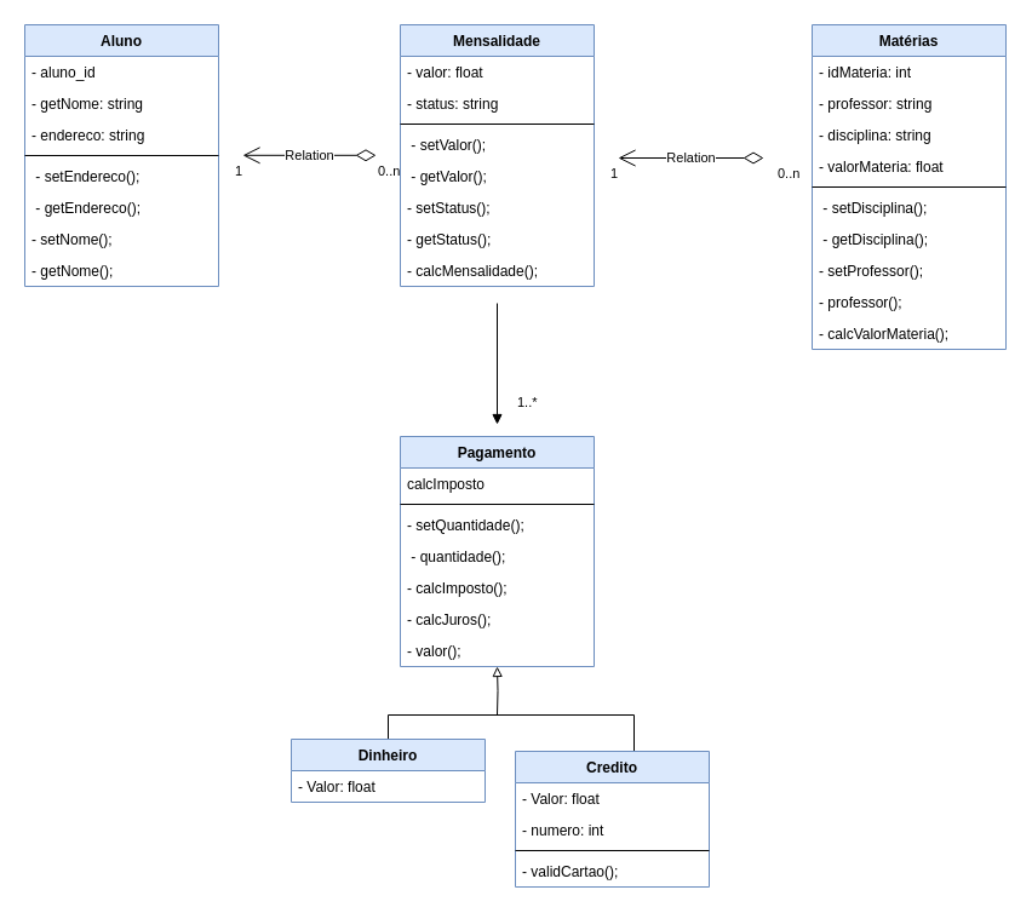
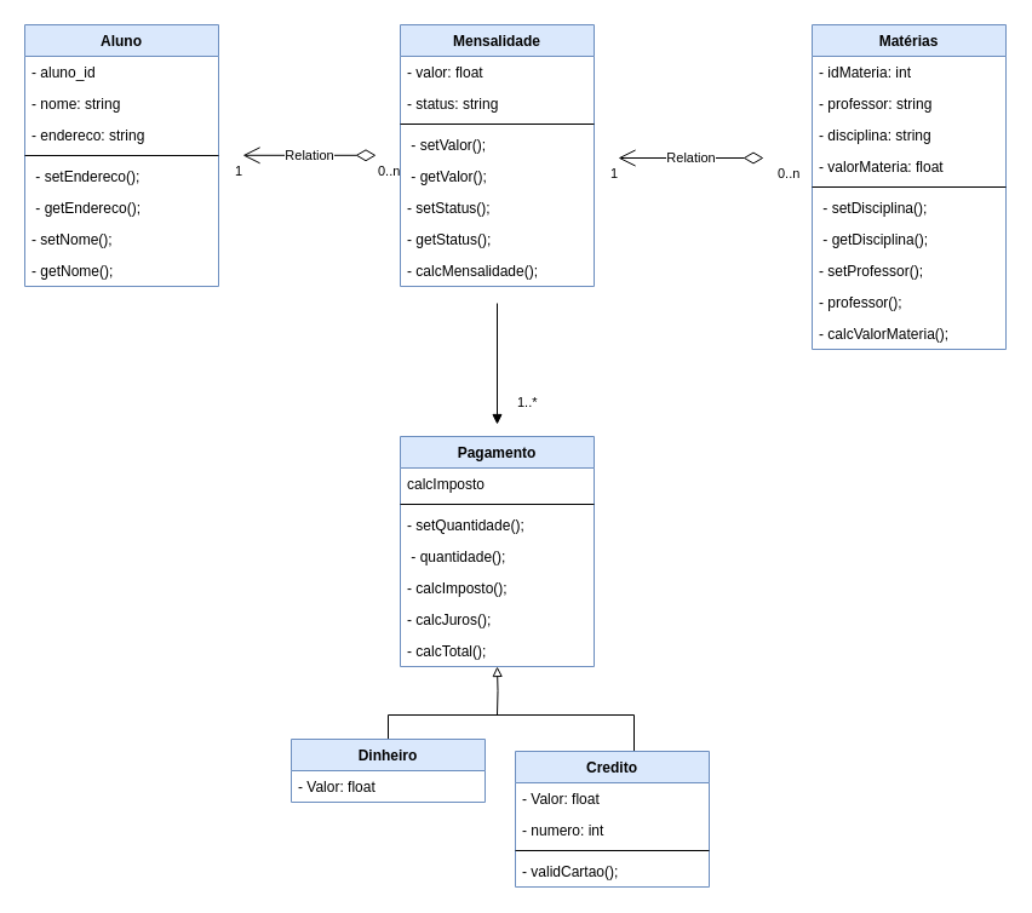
  <mxCell id="0" />
  <mxCell id="1" parent="0" />
  <mxCell id="2" value="Aluno" style="swimlane;fontStyle=1;align=center;verticalAlign=top;childLayout=stackLayout;horizontal=1;startSize=26;horizontalStack=0;resizeParent=1;resizeParentMax=0;resizeLast=0;collapsible=1;marginBottom=0;fillColor=#dae8fc;strokeColor=#6c8ebf;" vertex="1" parent="1"><mxGeometry x="20" y="20" width="160" height="216" as="geometry" /></mxCell>
  <mxCell id="3" value="- aluno_id" style="text;strokeColor=none;fillColor=none;align=left;verticalAlign=top;spacingLeft=4;spacingRight=4;overflow=hidden;rotatable=0;points=[[0,0.5],[1,0.5]];portConstraint=eastwest;" vertex="1" parent="2"><mxGeometry y="26" width="160" height="26" as="geometry" /></mxCell>
- <mxCell id="4" value="- getNome: string" style="text;strokeColor=none;fillColor=none;align=left;verticalAlign=top;spacingLeft=4;spacingRight=4;overflow=hidden;rotatable=0;points=[[0,0.5],[1,0.5]];portConstraint=eastwest;" vertex="1" parent="2"><mxGeometry y="52" width="160" height="26" as="geometry" /></mxCell>
+ <mxCell id="4" value="- nome: string" style="text;strokeColor=none;fillColor=none;align=left;verticalAlign=top;spacingLeft=4;spacingRight=4;overflow=hidden;rotatable=0;points=[[0,0.5],[1,0.5]];portConstraint=eastwest;" vertex="1" parent="2"><mxGeometry y="52" width="160" height="26" as="geometry" /></mxCell>
  <mxCell id="5" value="- endereco: string" style="text;strokeColor=none;fillColor=none;align=left;verticalAlign=top;spacingLeft=4;spacingRight=4;overflow=hidden;rotatable=0;points=[[0,0.5],[1,0.5]];portConstraint=eastwest;" vertex="1" parent="2"><mxGeometry y="78" width="160" height="26" as="geometry" /></mxCell>
  <mxCell id="6" value="" style="line;strokeWidth=1;fillColor=none;align=left;verticalAlign=middle;spacingTop=-1;spacingLeft=3;spacingRight=3;rotatable=0;labelPosition=right;points=[];portConstraint=eastwest;" vertex="1" parent="2"><mxGeometry y="104" width="160" height="8" as="geometry" /></mxCell>
  <mxCell id="7" value=" - setEndereco();" style="text;strokeColor=none;fillColor=none;align=left;verticalAlign=top;spacingLeft=4;spacingRight=4;overflow=hidden;rotatable=0;points=[[0,0.5],[1,0.5]];portConstraint=eastwest;" vertex="1" parent="2"><mxGeometry y="112" width="160" height="26" as="geometry" /></mxCell>
  <mxCell id="8" value=" - getEndereco();" style="text;strokeColor=none;fillColor=none;align=left;verticalAlign=top;spacingLeft=4;spacingRight=4;overflow=hidden;rotatable=0;points=[[0,0.5],[1,0.5]];portConstraint=eastwest;" vertex="1" parent="2"><mxGeometry y="138" width="160" height="26" as="geometry" /></mxCell>
  <mxCell id="9" value="- setNome();" style="text;strokeColor=none;fillColor=none;align=left;verticalAlign=top;spacingLeft=4;spacingRight=4;overflow=hidden;rotatable=0;points=[[0,0.5],[1,0.5]];portConstraint=eastwest;" vertex="1" parent="2"><mxGeometry y="164" width="160" height="26" as="geometry" /></mxCell>
  <mxCell id="10" value="- getNome();" style="text;strokeColor=none;fillColor=none;align=left;verticalAlign=top;spacingLeft=4;spacingRight=4;overflow=hidden;rotatable=0;points=[[0,0.5],[1,0.5]];portConstraint=eastwest;" vertex="1" parent="2"><mxGeometry y="190" width="160" height="26" as="geometry" /></mxCell>
  <mxCell id="11" value="Mensalidade" style="swimlane;fontStyle=1;align=center;verticalAlign=top;childLayout=stackLayout;horizontal=1;startSize=26;horizontalStack=0;resizeParent=1;resizeParentMax=0;resizeLast=0;collapsible=1;marginBottom=0;fillColor=#dae8fc;strokeColor=#6c8ebf;" vertex="1" parent="1"><mxGeometry x="330" y="20" width="160" height="216" as="geometry" /></mxCell>
  <mxCell id="12" value="- valor: float" style="text;strokeColor=none;fillColor=none;align=left;verticalAlign=top;spacingLeft=4;spacingRight=4;overflow=hidden;rotatable=0;points=[[0,0.5],[1,0.5]];portConstraint=eastwest;" vertex="1" parent="11"><mxGeometry y="26" width="160" height="26" as="geometry" /></mxCell>
  <mxCell id="13" value="- status: string" style="text;strokeColor=none;fillColor=none;align=left;verticalAlign=top;spacingLeft=4;spacingRight=4;overflow=hidden;rotatable=0;points=[[0,0.5],[1,0.5]];portConstraint=eastwest;" vertex="1" parent="11"><mxGeometry y="52" width="160" height="26" as="geometry" /></mxCell>
  <mxCell id="14" value="" style="line;strokeWidth=1;fillColor=none;align=left;verticalAlign=middle;spacingTop=-1;spacingLeft=3;spacingRight=3;rotatable=0;labelPosition=right;points=[];portConstraint=eastwest;" vertex="1" parent="11"><mxGeometry y="78" width="160" height="8" as="geometry" /></mxCell>
  <mxCell id="15" value=" - setValor();" style="text;strokeColor=none;fillColor=none;align=left;verticalAlign=top;spacingLeft=4;spacingRight=4;overflow=hidden;rotatable=0;points=[[0,0.5],[1,0.5]];portConstraint=eastwest;" vertex="1" parent="11"><mxGeometry y="86" width="160" height="26" as="geometry" /></mxCell>
  <mxCell id="16" value=" - getValor();" style="text;strokeColor=none;fillColor=none;align=left;verticalAlign=top;spacingLeft=4;spacingRight=4;overflow=hidden;rotatable=0;points=[[0,0.5],[1,0.5]];portConstraint=eastwest;" vertex="1" parent="11"><mxGeometry y="112" width="160" height="26" as="geometry" /></mxCell>
  <mxCell id="17" value="- setStatus();" style="text;strokeColor=none;fillColor=none;align=left;verticalAlign=top;spacingLeft=4;spacingRight=4;overflow=hidden;rotatable=0;points=[[0,0.5],[1,0.5]];portConstraint=eastwest;" vertex="1" parent="11"><mxGeometry y="138" width="160" height="26" as="geometry" /></mxCell>
  <mxCell id="18" value="- getStatus();" style="text;strokeColor=none;fillColor=none;align=left;verticalAlign=top;spacingLeft=4;spacingRight=4;overflow=hidden;rotatable=0;points=[[0,0.5],[1,0.5]];portConstraint=eastwest;" vertex="1" parent="11"><mxGeometry y="164" width="160" height="26" as="geometry" /></mxCell>
  <mxCell id="19" value="- calcMensalidade();" style="text;strokeColor=none;fillColor=none;align=left;verticalAlign=top;spacingLeft=4;spacingRight=4;overflow=hidden;rotatable=0;points=[[0,0.5],[1,0.5]];portConstraint=eastwest;" vertex="1" parent="11"><mxGeometry y="190" width="160" height="26" as="geometry" /></mxCell>
  <mxCell id="20" style="edgeStyle=orthogonalEdgeStyle;rounded=0;orthogonalLoop=1;jettySize=auto;html=1;endArrow=block;endFill=0;strokeColor=#000000;" edge="1" parent="1" target="21"><mxGeometry relative="1" as="geometry"><mxPoint x="410" y="590" as="sourcePoint" /></mxGeometry></mxCell>
  <mxCell id="21" value="Pagamento" style="swimlane;fontStyle=1;align=center;verticalAlign=top;childLayout=stackLayout;horizontal=1;startSize=26;horizontalStack=0;resizeParent=1;resizeParentMax=0;resizeLast=0;collapsible=1;marginBottom=0;fillColor=#dae8fc;strokeColor=#6c8ebf;" vertex="1" parent="1"><mxGeometry x="330" y="360" width="160" height="190" as="geometry" /></mxCell>
  <mxCell id="22" value="calcImposto" style="text;strokeColor=none;fillColor=none;align=left;verticalAlign=top;spacingLeft=4;spacingRight=4;overflow=hidden;rotatable=0;points=[[0,0.5],[1,0.5]];portConstraint=eastwest;" vertex="1" parent="21"><mxGeometry y="26" width="160" height="26" as="geometry" /></mxCell>
  <mxCell id="23" value="" style="line;strokeWidth=1;fillColor=none;align=left;verticalAlign=middle;spacingTop=-1;spacingLeft=3;spacingRight=3;rotatable=0;labelPosition=right;points=[];portConstraint=eastwest;" vertex="1" parent="21"><mxGeometry y="52" width="160" height="8" as="geometry" /></mxCell>
  <mxCell id="24" value="- setQuantidade();" style="text;strokeColor=none;fillColor=none;align=left;verticalAlign=top;spacingLeft=4;spacingRight=4;overflow=hidden;rotatable=0;points=[[0,0.5],[1,0.5]];portConstraint=eastwest;" vertex="1" parent="21"><mxGeometry y="60" width="160" height="26" as="geometry" /></mxCell>
  <mxCell id="25" value=" - quantidade();" style="text;strokeColor=none;fillColor=none;align=left;verticalAlign=top;spacingLeft=4;spacingRight=4;overflow=hidden;rotatable=0;points=[[0,0.5],[1,0.5]];portConstraint=eastwest;" vertex="1" parent="21"><mxGeometry y="86" width="160" height="26" as="geometry" /></mxCell>
  <mxCell id="26" value="- calcImposto();" style="text;strokeColor=none;fillColor=none;align=left;verticalAlign=top;spacingLeft=4;spacingRight=4;overflow=hidden;rotatable=0;points=[[0,0.5],[1,0.5]];portConstraint=eastwest;" vertex="1" parent="21"><mxGeometry y="112" width="160" height="26" as="geometry" /></mxCell>
  <mxCell id="27" value="- calcJuros();" style="text;strokeColor=none;fillColor=none;align=left;verticalAlign=top;spacingLeft=4;spacingRight=4;overflow=hidden;rotatable=0;points=[[0,0.5],[1,0.5]];portConstraint=eastwest;" vertex="1" parent="21"><mxGeometry y="138" width="160" height="26" as="geometry" /></mxCell>
- <mxCell id="28" value="- valor();" style="text;strokeColor=none;fillColor=none;align=left;verticalAlign=top;spacingLeft=4;spacingRight=4;overflow=hidden;rotatable=0;points=[[0,0.5],[1,0.5]];portConstraint=eastwest;" vertex="1" parent="21"><mxGeometry y="164" width="160" height="26" as="geometry" /></mxCell>
+ <mxCell id="28" value="- calcTotal();" style="text;strokeColor=none;fillColor=none;align=left;verticalAlign=top;spacingLeft=4;spacingRight=4;overflow=hidden;rotatable=0;points=[[0,0.5],[1,0.5]];portConstraint=eastwest;" vertex="1" parent="21"><mxGeometry y="164" width="160" height="26" as="geometry" /></mxCell>
  <mxCell id="29" value="Matérias" style="swimlane;fontStyle=1;align=center;verticalAlign=top;childLayout=stackLayout;horizontal=1;startSize=26;horizontalStack=0;resizeParent=1;resizeParentMax=0;resizeLast=0;collapsible=1;marginBottom=0;fillColor=#dae8fc;strokeColor=#6c8ebf;" vertex="1" parent="1"><mxGeometry x="670" y="20" width="160" height="268" as="geometry" /></mxCell>
  <mxCell id="30" value="- idMateria: int" style="text;strokeColor=none;fillColor=none;align=left;verticalAlign=top;spacingLeft=4;spacingRight=4;overflow=hidden;rotatable=0;points=[[0,0.5],[1,0.5]];portConstraint=eastwest;" vertex="1" parent="29"><mxGeometry y="26" width="160" height="26" as="geometry" /></mxCell>
  <mxCell id="31" value="- professor: string" style="text;strokeColor=none;fillColor=none;align=left;verticalAlign=top;spacingLeft=4;spacingRight=4;overflow=hidden;rotatable=0;points=[[0,0.5],[1,0.5]];portConstraint=eastwest;" vertex="1" parent="29"><mxGeometry y="52" width="160" height="26" as="geometry" /></mxCell>
  <mxCell id="32" value="- disciplina: string" style="text;strokeColor=none;fillColor=none;align=left;verticalAlign=top;spacingLeft=4;spacingRight=4;overflow=hidden;rotatable=0;points=[[0,0.5],[1,0.5]];portConstraint=eastwest;" vertex="1" parent="29"><mxGeometry y="78" width="160" height="26" as="geometry" /></mxCell>
  <mxCell id="33" value="- valorMateria: float" style="text;strokeColor=none;fillColor=none;align=left;verticalAlign=top;spacingLeft=4;spacingRight=4;overflow=hidden;rotatable=0;points=[[0,0.5],[1,0.5]];portConstraint=eastwest;" vertex="1" parent="29"><mxGeometry y="104" width="160" height="26" as="geometry" /></mxCell>
  <mxCell id="34" value="" style="line;strokeWidth=1;fillColor=none;align=left;verticalAlign=middle;spacingTop=-1;spacingLeft=3;spacingRight=3;rotatable=0;labelPosition=right;points=[];portConstraint=eastwest;" vertex="1" parent="29"><mxGeometry y="130" width="160" height="8" as="geometry" /></mxCell>
  <mxCell id="35" value=" - setDisciplina();" style="text;strokeColor=none;fillColor=none;align=left;verticalAlign=top;spacingLeft=4;spacingRight=4;overflow=hidden;rotatable=0;points=[[0,0.5],[1,0.5]];portConstraint=eastwest;" vertex="1" parent="29"><mxGeometry y="138" width="160" height="26" as="geometry" /></mxCell>
  <mxCell id="36" value=" - getDisciplina();" style="text;strokeColor=none;fillColor=none;align=left;verticalAlign=top;spacingLeft=4;spacingRight=4;overflow=hidden;rotatable=0;points=[[0,0.5],[1,0.5]];portConstraint=eastwest;" vertex="1" parent="29"><mxGeometry y="164" width="160" height="26" as="geometry" /></mxCell>
  <mxCell id="37" value="- setProfessor();" style="text;strokeColor=none;fillColor=none;align=left;verticalAlign=top;spacingLeft=4;spacingRight=4;overflow=hidden;rotatable=0;points=[[0,0.5],[1,0.5]];portConstraint=eastwest;" vertex="1" parent="29"><mxGeometry y="190" width="160" height="26" as="geometry" /></mxCell>
  <mxCell id="38" value="- professor();" style="text;strokeColor=none;fillColor=none;align=left;verticalAlign=top;spacingLeft=4;spacingRight=4;overflow=hidden;rotatable=0;points=[[0,0.5],[1,0.5]];portConstraint=eastwest;" vertex="1" parent="29"><mxGeometry y="216" width="160" height="26" as="geometry" /></mxCell>
  <mxCell id="39" value="- calcValorMateria();" style="text;strokeColor=none;fillColor=none;align=left;verticalAlign=top;spacingLeft=4;spacingRight=4;overflow=hidden;rotatable=0;points=[[0,0.5],[1,0.5]];portConstraint=eastwest;" vertex="1" parent="29"><mxGeometry y="242" width="160" height="26" as="geometry" /></mxCell>
  <mxCell id="40" style="edgeStyle=orthogonalEdgeStyle;rounded=0;orthogonalLoop=1;jettySize=auto;html=1;exitX=0.5;exitY=0;exitDx=0;exitDy=0;entryX=0.661;entryY=0.223;entryDx=0;entryDy=0;entryPerimeter=0;endArrow=none;endFill=0;" edge="1" parent="1" source="50" target="52"><mxGeometry relative="1" as="geometry"><mxPoint x="530" y="560" as="targetPoint" /><Array as="points"><mxPoint x="320" y="590" /><mxPoint x="523" y="590" /><mxPoint x="523" y="635" /></Array></mxGeometry></mxCell>
  <mxCell id="41" value="Relation" style="endArrow=open;html=1;endSize=12;startArrow=diamondThin;startSize=14;startFill=0;edgeStyle=orthogonalEdgeStyle;" edge="1" parent="1"><mxGeometry relative="1" as="geometry"><mxPoint x="310" y="127.8" as="sourcePoint" /><mxPoint x="200" y="127.8" as="targetPoint" /></mxGeometry></mxCell>
  <mxCell id="42" value="0..n" style="edgeLabel;resizable=0;html=1;align=left;verticalAlign=top;" connectable="0" vertex="1" parent="41"><mxGeometry x="-1" relative="1" as="geometry" /></mxCell>
  <mxCell id="43" value="1" style="edgeLabel;resizable=0;html=1;align=right;verticalAlign=top;" connectable="0" vertex="1" parent="41"><mxGeometry x="1" relative="1" as="geometry" /></mxCell>
  <mxCell id="44" value="Relation" style="endArrow=open;html=1;endSize=12;startArrow=diamondThin;startSize=14;startFill=0;edgeStyle=orthogonalEdgeStyle;" edge="1" parent="1"><mxGeometry relative="1" as="geometry"><mxPoint x="630" y="130" as="sourcePoint" /><mxPoint x="510" y="130" as="targetPoint" /></mxGeometry></mxCell>
  <mxCell id="45" value="0..n" style="edgeLabel;resizable=0;html=1;align=left;verticalAlign=top;" connectable="0" vertex="1" parent="44"><mxGeometry x="-1" relative="1" as="geometry"><mxPoint x="10" as="offset" /></mxGeometry></mxCell>
  <mxCell id="46" value="1" style="edgeLabel;resizable=0;html=1;align=right;verticalAlign=top;" connectable="0" vertex="1" parent="44"><mxGeometry x="1" relative="1" as="geometry" /></mxCell>
  <mxCell id="47" value="" style="endArrow=block;endFill=1;html=1;edgeStyle=orthogonalEdgeStyle;align=left;verticalAlign=top;" edge="1" parent="1"><mxGeometry x="-1" relative="1" as="geometry"><mxPoint x="410" y="250" as="sourcePoint" /><mxPoint x="410" y="350" as="targetPoint" /></mxGeometry></mxCell>
  <mxCell id="48" value="1..*" style="edgeLabel;resizable=0;html=1;align=left;verticalAlign=bottom;" connectable="0" vertex="1" parent="47"><mxGeometry x="-1" relative="1" as="geometry"><mxPoint x="15" y="90" as="offset" /></mxGeometry></mxCell>
  <mxCell id="49" style="edgeStyle=orthogonalEdgeStyle;orthogonalLoop=1;jettySize=auto;html=1;exitX=0.5;exitY=0;exitDx=0;exitDy=0;rounded=0;endArrow=none;endFill=0;strokeColor=none;" edge="1" parent="1" source="50" target="52"><mxGeometry relative="1" as="geometry"><mxPoint x="320" y="610" as="sourcePoint" /><mxPoint x="523" y="610" as="targetPoint" /><Array as="points"><mxPoint x="320" y="590" /><mxPoint x="510" y="590" /></Array></mxGeometry></mxCell>
  <mxCell id="50" value="Dinheiro" style="swimlane;fontStyle=1;align=center;verticalAlign=top;childLayout=stackLayout;horizontal=1;startSize=26;horizontalStack=0;resizeParent=1;resizeParentMax=0;resizeLast=0;collapsible=1;marginBottom=0;fillColor=#dae8fc;strokeColor=#6c8ebf;" vertex="1" parent="1"><mxGeometry x="240" y="610" width="160" height="52" as="geometry" /></mxCell>
  <mxCell id="51" value="- Valor: float" style="text;strokeColor=none;fillColor=none;align=left;verticalAlign=top;spacingLeft=4;spacingRight=4;overflow=hidden;rotatable=0;points=[[0,0.5],[1,0.5]];portConstraint=eastwest;" vertex="1" parent="50"><mxGeometry y="26" width="160" height="26" as="geometry" /></mxCell>
  <mxCell id="52" value="Credito" style="swimlane;fontStyle=1;align=center;verticalAlign=top;childLayout=stackLayout;horizontal=1;startSize=26;horizontalStack=0;resizeParent=1;resizeParentMax=0;resizeLast=0;collapsible=1;marginBottom=0;fillColor=#dae8fc;strokeColor=#6c8ebf;" vertex="1" parent="1"><mxGeometry x="425" y="620" width="160" height="112" as="geometry" /></mxCell>
  <mxCell id="53" value="- Valor: float" style="text;strokeColor=none;fillColor=none;align=left;verticalAlign=top;spacingLeft=4;spacingRight=4;overflow=hidden;rotatable=0;points=[[0,0.5],[1,0.5]];portConstraint=eastwest;" vertex="1" parent="52"><mxGeometry y="26" width="160" height="26" as="geometry" /></mxCell>
  <mxCell id="54" value="- numero: int" style="text;strokeColor=none;fillColor=none;align=left;verticalAlign=top;spacingLeft=4;spacingRight=4;overflow=hidden;rotatable=0;points=[[0,0.5],[1,0.5]];portConstraint=eastwest;" vertex="1" parent="52"><mxGeometry y="52" width="160" height="26" as="geometry" /></mxCell>
  <mxCell id="55" value="" style="line;strokeWidth=1;fillColor=none;align=left;verticalAlign=middle;spacingTop=-1;spacingLeft=3;spacingRight=3;rotatable=0;labelPosition=right;points=[];portConstraint=eastwest;" vertex="1" parent="52"><mxGeometry y="78" width="160" height="8" as="geometry" /></mxCell>
  <mxCell id="56" value="- validCartao();" style="text;strokeColor=none;fillColor=none;align=left;verticalAlign=top;spacingLeft=4;spacingRight=4;overflow=hidden;rotatable=0;points=[[0,0.5],[1,0.5]];portConstraint=eastwest;" vertex="1" parent="52"><mxGeometry y="86" width="160" height="26" as="geometry" /></mxCell>
